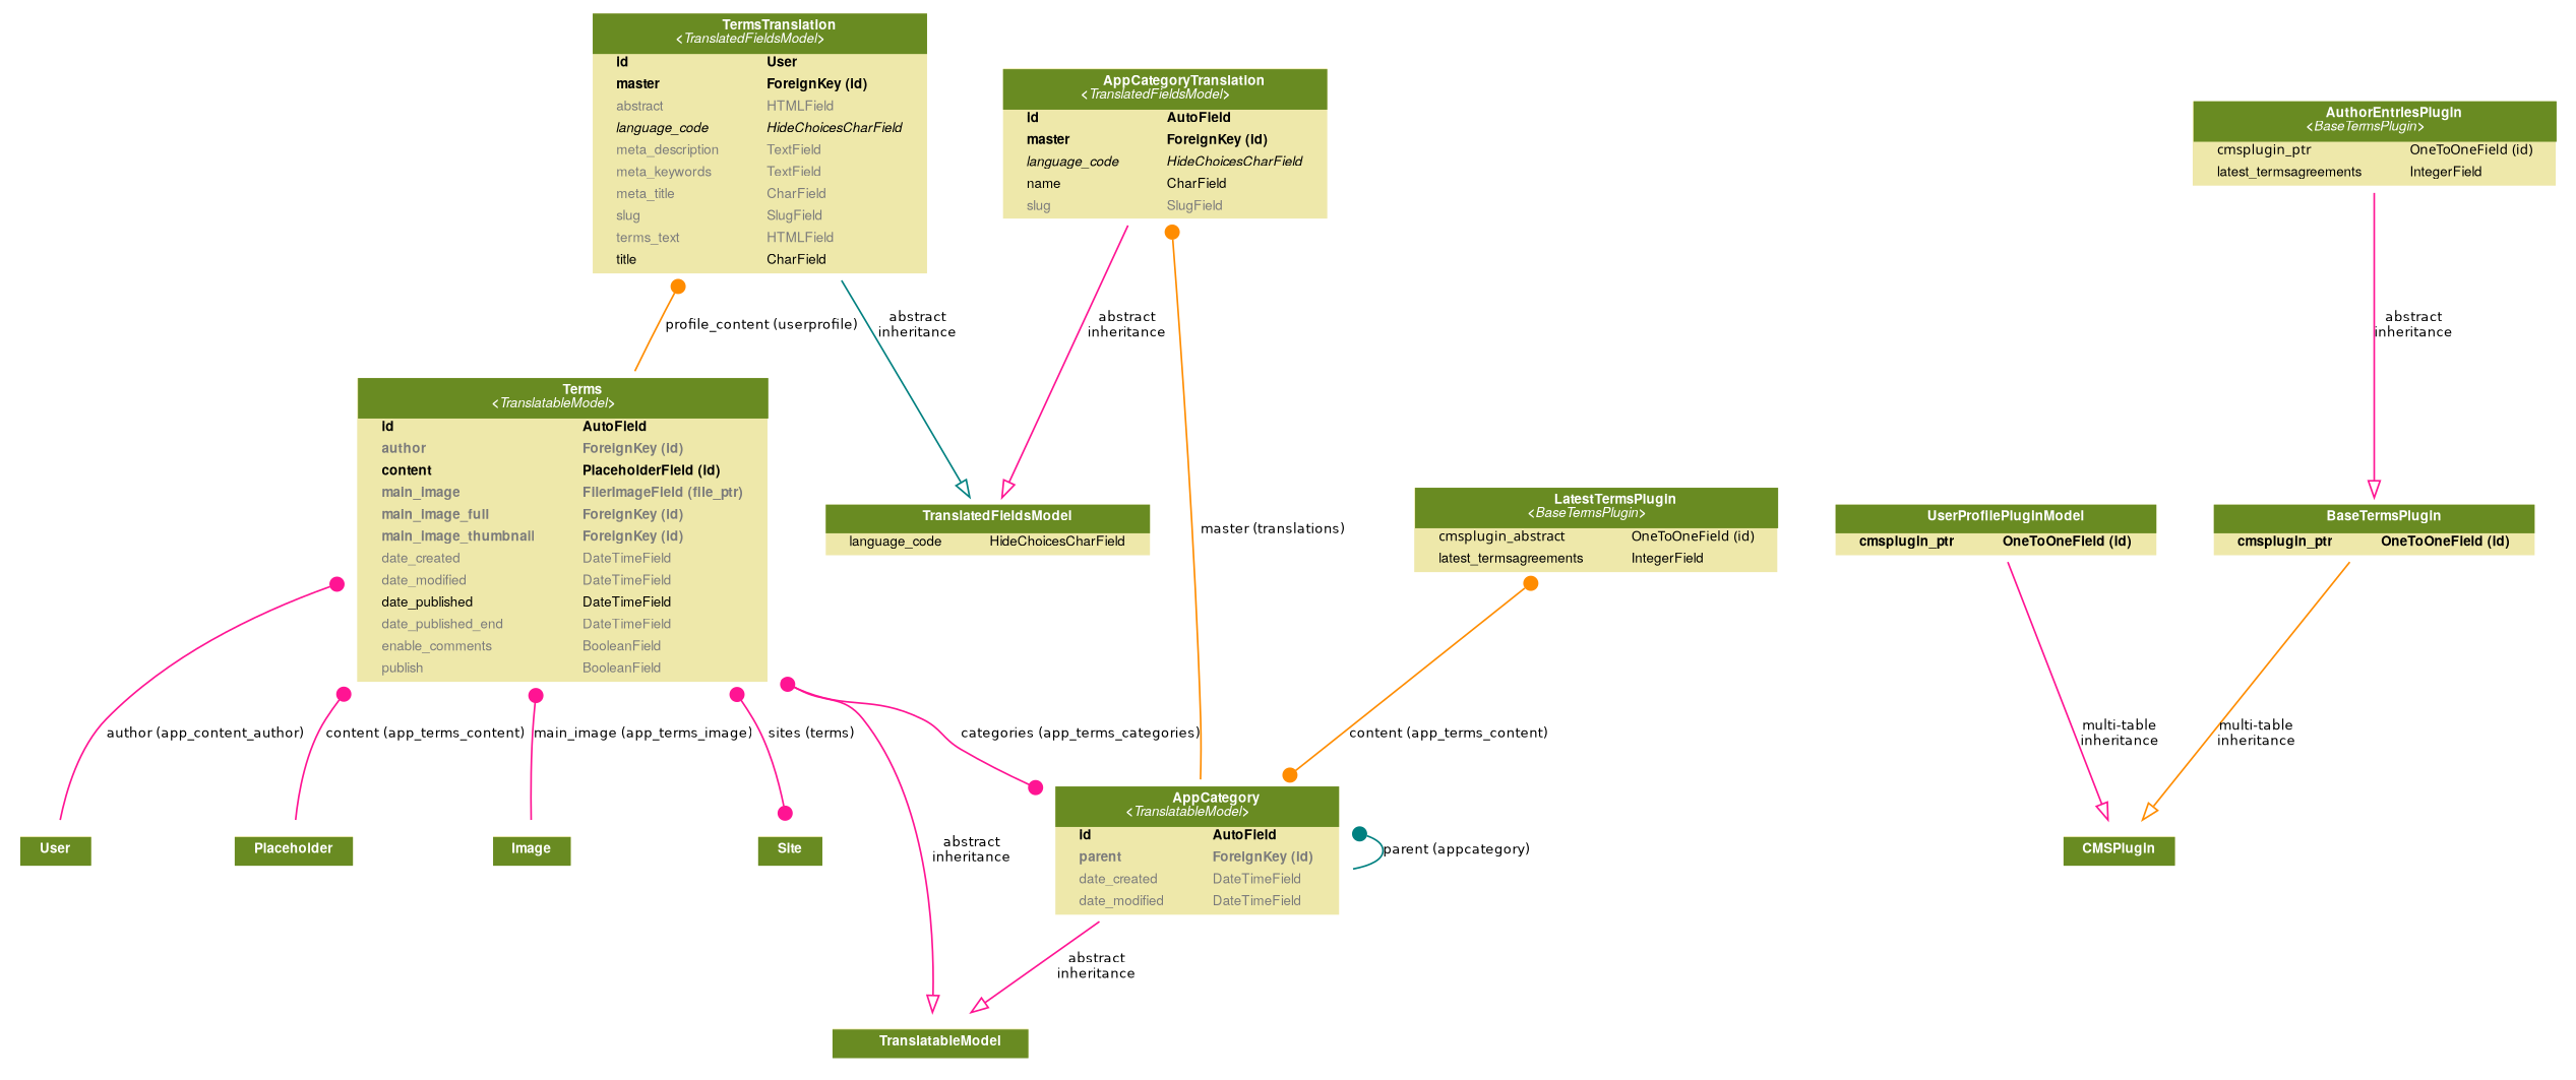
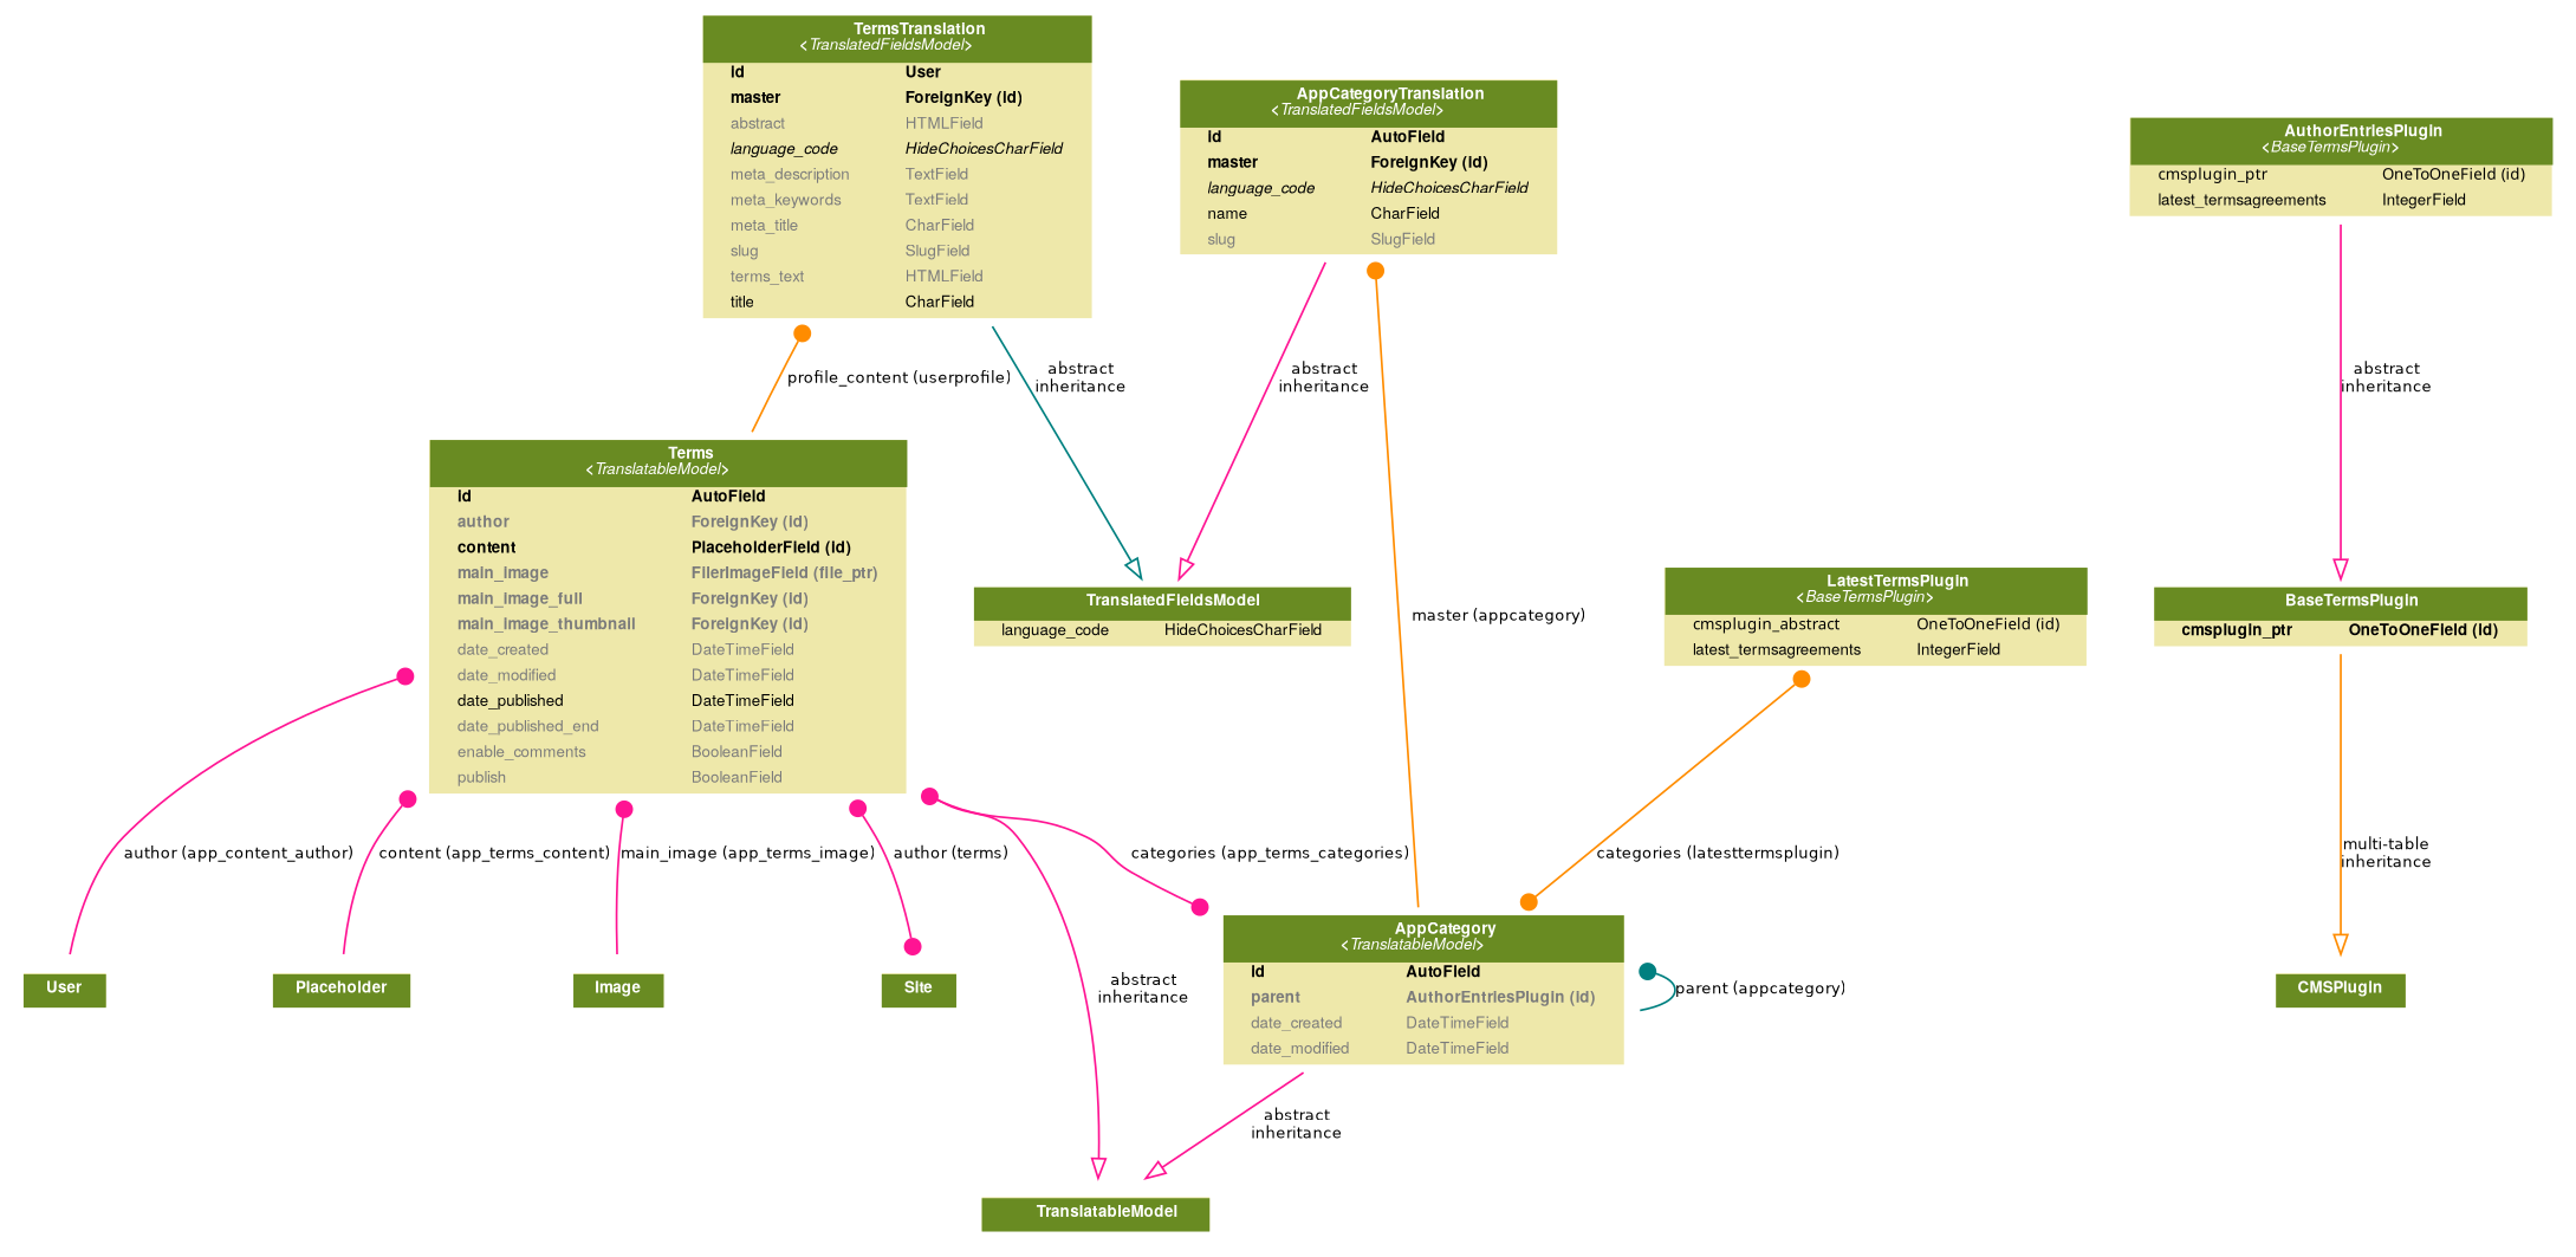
  digraph {
    fontname=Helvetica
    fontsize=8
    splines=true
    node [fontname=Helvetica fontsize=8 shape=plaintext]
    edge [arrowhead=empty arrowtail=dot color=deeppink dir=both fontname=Helvetica fontsize=8]
    n1 [label=<     <TABLE BGCOLOR="palegoldenrod" BORDER="0" CELLBORDER="0" CELLSPACING="0">     <TR><TD COLSPAN="2" CELLPADDING="4" ALIGN="CENTER" BGCOLOR="olivedrab4">     <FONT FACE="Helvetica Bold" COLOR="white">     TranslatedFieldsModel     </FONT></TD></TR>        <TR><TD ALIGN="LEFT" BORDER="0">     <FONT FACE="Helvetica ">language_code</FONT>     </TD><TD ALIGN="LEFT">     <FONT FACE="Helvetica ">HideChoicesCharField</FONT>     </TD></TR>        </TABLE>     >]
    n2 [label=<     <TABLE BGCOLOR="palegoldenrod" BORDER="0" CELLBORDER="0" CELLSPACING="0">     <TR><TD COLSPAN="2" CELLPADDING="4" ALIGN="CENTER" BGCOLOR="olivedrab4">     <FONT FACE="Helvetica Bold" COLOR="white">     BaseTermsPlugin     </FONT></TD></TR>        <TR><TD ALIGN="LEFT" BORDER="0">     <FONT FACE="Helvetica Bold">cmsplugin_ptr</FONT>     </TD><TD ALIGN="LEFT">     <FONT FACE="Helvetica Bold">OneToOneField (id)</FONT>     </TD></TR>        </TABLE>     >]
    n3 [label=<   <TABLE BGCOLOR="palegoldenrod" BORDER="0" CELLBORDER="0" CELLSPACING="0">   <TR><TD COLSPAN="2" CELLPADDING="4" ALIGN="CENTER" BGCOLOR="olivedrab4">   <FONT FACE="Helvetica Bold" COLOR="white">CMSPlugin</FONT>   </TD></TR>   </TABLE>   >]
    n4 [label=<     <TABLE BGCOLOR="palegoldenrod" BORDER="0" CELLBORDER="0" CELLSPACING="0">     <TR><TD COLSPAN="2" CELLPADDING="4" ALIGN="CENTER" BGCOLOR="olivedrab4">     <FONT FACE="Helvetica Bold" COLOR="white">     TranslatableModel     </FONT></TD></TR>        </TABLE>     >]
    n5 [label=<   <TABLE BGCOLOR="palegoldenrod" BORDER="0" CELLBORDER="0" CELLSPACING="0">   <TR><TD COLSPAN="2" CELLPADDING="4" ALIGN="CENTER" BGCOLOR="olivedrab4">   <FONT FACE="Helvetica Bold" COLOR="white">User</FONT>   </TD></TR>   </TABLE>   >]
    n6 [label=<   <TABLE BGCOLOR="palegoldenrod" BORDER="0" CELLBORDER="0" CELLSPACING="0">   <TR><TD COLSPAN="2" CELLPADDING="4" ALIGN="CENTER" BGCOLOR="olivedrab4">   <FONT FACE="Helvetica Bold" COLOR="white">Placeholder</FONT>   </TD></TR>   </TABLE>   >]
-   n7 [label=<     <TABLE BGCOLOR="palegoldenrod" BORDER="0" CELLBORDER="0" CELLSPACING="0">     <TR><TD COLSPAN="2" CELLPADDING="4" ALIGN="CENTER" BGCOLOR="olivedrab4">     <FONT FACE="Helvetica Bold" COLOR="white">     UserProfilePluginModel     </FONT></TD></TR>        <TR><TD ALIGN="LEFT" BORDER="0">     <FONT FACE="Helvetica Bold">cmsplugin_ptr</FONT>     </TD><TD ALIGN="LEFT">     <FONT FACE="Helvetica Bold">OneToOneField (id)</FONT>     </TD></TR>        </TABLE>     >]
    n8 [label=<     <TABLE BGCOLOR="palegoldenrod" BORDER="0" CELLBORDER="0" CELLSPACING="0">     <TR><TD COLSPAN="2" CELLPADDING="4" ALIGN="CENTER" BGCOLOR="olivedrab4">     <FONT FACE="Helvetica Bold" COLOR="white">     AppCategoryTranslation<BR/>&lt;<FONT FACE="Helvetica Italic">TranslatedFieldsModel</FONT>&gt;     </FONT></TD></TR>        <TR><TD ALIGN="LEFT" BORDER="0">     <FONT FACE="Helvetica Bold">id</FONT>     </TD><TD ALIGN="LEFT">     <FONT FACE="Helvetica Bold">AutoField</FONT>     </TD></TR>        <TR><TD ALIGN="LEFT" BORDER="0">     <FONT FACE="Helvetica Bold">master</FONT>     </TD><TD ALIGN="LEFT">     <FONT FACE="Helvetica Bold">ForeignKey (id)</FONT>     </TD></TR>        <TR><TD ALIGN="LEFT" BORDER="0">     <FONT FACE="Helvetica Italic">language_code</FONT>     </TD><TD ALIGN="LEFT">     <FONT FACE="Helvetica Italic">HideChoicesCharField</FONT>     </TD></TR>        <TR><TD ALIGN="LEFT" BORDER="0">     <FONT FACE="Helvetica ">name</FONT>     </TD><TD ALIGN="LEFT">     <FONT FACE="Helvetica ">CharField</FONT>     </TD></TR>        <TR><TD ALIGN="LEFT" BORDER="0">     <FONT COLOR="#7B7B7B" FACE="Helvetica ">slug</FONT>     </TD><TD ALIGN="LEFT">     <FONT COLOR="#7B7B7B" FACE="Helvetica ">SlugField</FONT>     </TD></TR>        </TABLE>     >]
-   n9 [label=<     <TABLE BGCOLOR="palegoldenrod" BORDER="0" CELLBORDER="0" CELLSPACING="0">     <TR><TD COLSPAN="2" CELLPADDING="4" ALIGN="CENTER" BGCOLOR="olivedrab4">     <FONT FACE="Helvetica Bold" COLOR="white">     AppCategory<BR/>&lt;<FONT FACE="Helvetica Italic">TranslatableModel</FONT>&gt;     </FONT></TD></TR>        <TR><TD ALIGN="LEFT" BORDER="0">     <FONT FACE="Helvetica Bold">id</FONT>     </TD><TD ALIGN="LEFT">     <FONT FACE="Helvetica Bold">AutoField</FONT>     </TD></TR>        <TR><TD ALIGN="LEFT" BORDER="0">     <FONT COLOR="#7B7B7B" FACE="Helvetica Bold">parent</FONT>     </TD><TD ALIGN="LEFT">     <FONT COLOR="#7B7B7B" FACE="Helvetica Bold">ForeignKey (id)</FONT>     </TD></TR>        <TR><TD ALIGN="LEFT" BORDER="0">     <FONT COLOR="#7B7B7B" FACE="Helvetica ">date_created</FONT>     </TD><TD ALIGN="LEFT">     <FONT COLOR="#7B7B7B" FACE="Helvetica ">DateTimeField</FONT>     </TD></TR>        <TR><TD ALIGN="LEFT" BORDER="0">     <FONT COLOR="#7B7B7B" FACE="Helvetica ">date_modified</FONT>     </TD><TD ALIGN="LEFT">     <FONT COLOR="#7B7B7B" FACE="Helvetica ">DateTimeField</FONT>     </TD></TR>        </TABLE>     >]
+   n9 [label=<     <TABLE BGCOLOR="palegoldenrod" BORDER="0" CELLBORDER="0" CELLSPACING="0">     <TR><TD COLSPAN="2" CELLPADDING="4" ALIGN="CENTER" BGCOLOR="olivedrab4">     <FONT FACE="Helvetica Bold" COLOR="white">     AppCategory<BR/>&lt;<FONT FACE="Helvetica Italic">TranslatableModel</FONT>&gt;     </FONT></TD></TR>        <TR><TD ALIGN="LEFT" BORDER="0">     <FONT FACE="Helvetica Bold">id</FONT>     </TD><TD ALIGN="LEFT">     <FONT FACE="Helvetica Bold">AutoField</FONT>     </TD></TR>        <TR><TD ALIGN="LEFT" BORDER="0">     <FONT COLOR="#7B7B7B" FACE="Helvetica Bold">parent</FONT>     </TD><TD ALIGN="LEFT">     <FONT COLOR="#7B7B7B" FACE="Helvetica Bold">AuthorEntriesPlugin (id)</FONT>     </TD></TR>        <TR><TD ALIGN="LEFT" BORDER="0">     <FONT COLOR="#7B7B7B" FACE="Helvetica ">date_created</FONT>     </TD><TD ALIGN="LEFT">     <FONT COLOR="#7B7B7B" FACE="Helvetica ">DateTimeField</FONT>     </TD></TR>        <TR><TD ALIGN="LEFT" BORDER="0">     <FONT COLOR="#7B7B7B" FACE="Helvetica ">date_modified</FONT>     </TD><TD ALIGN="LEFT">     <FONT COLOR="#7B7B7B" FACE="Helvetica ">DateTimeField</FONT>     </TD></TR>        </TABLE>     >]
    n10 [label=<     <TABLE BGCOLOR="palegoldenrod" BORDER="0" CELLBORDER="0" CELLSPACING="0">     <TR><TD COLSPAN="2" CELLPADDING="4" ALIGN="CENTER" BGCOLOR="olivedrab4">     <FONT FACE="Helvetica Bold" COLOR="white">     TermsTranslation<BR/>&lt;<FONT FACE="Helvetica Italic">TranslatedFieldsModel</FONT>&gt;     </FONT></TD></TR>        <TR><TD ALIGN="LEFT" BORDER="0">     <FONT FACE="Helvetica Bold">id</FONT>     </TD><TD ALIGN="LEFT">     <FONT FACE="Helvetica Bold">User</FONT>     </TD></TR>        <TR><TD ALIGN="LEFT" BORDER="0">     <FONT FACE="Helvetica Bold">master</FONT>     </TD><TD ALIGN="LEFT">     <FONT FACE="Helvetica Bold">ForeignKey (id)</FONT>     </TD></TR>        <TR><TD ALIGN="LEFT" BORDER="0">     <FONT COLOR="#7B7B7B" FACE="Helvetica ">abstract</FONT>     </TD><TD ALIGN="LEFT">     <FONT COLOR="#7B7B7B" FACE="Helvetica ">HTMLField</FONT>     </TD></TR>        <TR><TD ALIGN="LEFT" BORDER="0">     <FONT FACE="Helvetica Italic">language_code</FONT>     </TD><TD ALIGN="LEFT">     <FONT FACE="Helvetica Italic">HideChoicesCharField</FONT>     </TD></TR>        <TR><TD ALIGN="LEFT" BORDER="0">     <FONT COLOR="#7B7B7B" FACE="Helvetica ">meta_description</FONT>     </TD><TD ALIGN="LEFT">     <FONT COLOR="#7B7B7B" FACE="Helvetica ">TextField</FONT>     </TD></TR>        <TR><TD ALIGN="LEFT" BORDER="0">     <FONT COLOR="#7B7B7B" FACE="Helvetica ">meta_keywords</FONT>     </TD><TD ALIGN="LEFT">     <FONT COLOR="#7B7B7B" FACE="Helvetica ">TextField</FONT>     </TD></TR>        <TR><TD ALIGN="LEFT" BORDER="0">     <FONT COLOR="#7B7B7B" FACE="Helvetica ">meta_title</FONT>     </TD><TD ALIGN="LEFT">     <FONT COLOR="#7B7B7B" FACE="Helvetica ">CharField</FONT>     </TD></TR>        <TR><TD ALIGN="LEFT" BORDER="0">     <FONT COLOR="#7B7B7B" FACE="Helvetica ">slug</FONT>     </TD><TD ALIGN="LEFT">     <FONT COLOR="#7B7B7B" FACE="Helvetica ">SlugField</FONT>     </TD></TR>        <TR><TD ALIGN="LEFT" BORDER="0">     <FONT COLOR="#7B7B7B" FACE="Helvetica ">terms_text</FONT>     </TD><TD ALIGN="LEFT">     <FONT COLOR="#7B7B7B" FACE="Helvetica ">HTMLField</FONT>     </TD></TR>        <TR><TD ALIGN="LEFT" BORDER="0">     <FONT FACE="Helvetica ">title</FONT>     </TD><TD ALIGN="LEFT">     <FONT FACE="Helvetica ">CharField</FONT>     </TD></TR>        </TABLE>     >]
    n11 [label=<     <TABLE BGCOLOR="palegoldenrod" BORDER="0" CELLBORDER="0" CELLSPACING="0">     <TR><TD COLSPAN="2" CELLPADDING="4" ALIGN="CENTER" BGCOLOR="olivedrab4">     <FONT FACE="Helvetica Bold" COLOR="white">     Terms<BR/>&lt;<FONT FACE="Helvetica Italic">TranslatableModel</FONT>&gt;     </FONT></TD></TR>        <TR><TD ALIGN="LEFT" BORDER="0">     <FONT FACE="Helvetica Bold">id</FONT>     </TD><TD ALIGN="LEFT">     <FONT FACE="Helvetica Bold">AutoField</FONT>     </TD></TR>        <TR><TD ALIGN="LEFT" BORDER="0">     <FONT COLOR="#7B7B7B" FACE="Helvetica Bold">author</FONT>     </TD><TD ALIGN="LEFT">     <FONT COLOR="#7B7B7B" FACE="Helvetica Bold">ForeignKey (id)</FONT>     </TD></TR>        <TR><TD ALIGN="LEFT" BORDER="0">     <FONT FACE="Helvetica Bold">content</FONT>     </TD><TD ALIGN="LEFT">     <FONT FACE="Helvetica Bold">PlaceholderField (id)</FONT>     </TD></TR>        <TR><TD ALIGN="LEFT" BORDER="0">     <FONT COLOR="#7B7B7B" FACE="Helvetica Bold">main_image</FONT>     </TD><TD ALIGN="LEFT">     <FONT COLOR="#7B7B7B" FACE="Helvetica Bold">FilerImageField (file_ptr)</FONT>     </TD></TR>        <TR><TD ALIGN="LEFT" BORDER="0">     <FONT COLOR="#7B7B7B" FACE="Helvetica Bold">main_image_full</FONT>     </TD><TD ALIGN="LEFT">     <FONT COLOR="#7B7B7B" FACE="Helvetica Bold">ForeignKey (id)</FONT>     </TD></TR>        <TR><TD ALIGN="LEFT" BORDER="0">     <FONT COLOR="#7B7B7B" FACE="Helvetica Bold">main_image_thumbnail</FONT>     </TD><TD ALIGN="LEFT">     <FONT COLOR="#7B7B7B" FACE="Helvetica Bold">ForeignKey (id)</FONT>     </TD></TR>        <TR><TD ALIGN="LEFT" BORDER="0">     <FONT COLOR="#7B7B7B" FACE="Helvetica ">date_created</FONT>     </TD><TD ALIGN="LEFT">     <FONT COLOR="#7B7B7B" FACE="Helvetica ">DateTimeField</FONT>     </TD></TR>        <TR><TD ALIGN="LEFT" BORDER="0">     <FONT COLOR="#7B7B7B" FACE="Helvetica ">date_modified</FONT>     </TD><TD ALIGN="LEFT">     <FONT COLOR="#7B7B7B" FACE="Helvetica ">DateTimeField</FONT>     </TD></TR>        <TR><TD ALIGN="LEFT" BORDER="0">     <FONT FACE="Helvetica ">date_published</FONT>     </TD><TD ALIGN="LEFT">     <FONT FACE="Helvetica ">DateTimeField</FONT>     </TD></TR>        <TR><TD ALIGN="LEFT" BORDER="0">     <FONT COLOR="#7B7B7B" FACE="Helvetica ">date_published_end</FONT>     </TD><TD ALIGN="LEFT">     <FONT COLOR="#7B7B7B" FACE="Helvetica ">DateTimeField</FONT>     </TD></TR>        <TR><TD ALIGN="LEFT" BORDER="0">     <FONT COLOR="#7B7B7B" FACE="Helvetica ">enable_comments</FONT>     </TD><TD ALIGN="LEFT">     <FONT COLOR="#7B7B7B" FACE="Helvetica ">BooleanField</FONT>     </TD></TR>        <TR><TD ALIGN="LEFT" BORDER="0">     <FONT COLOR="#7B7B7B" FACE="Helvetica ">publish</FONT>     </TD><TD ALIGN="LEFT">     <FONT COLOR="#7B7B7B" FACE="Helvetica ">BooleanField</FONT>     </TD></TR>        </TABLE>     >]
    n12 [label=<   <TABLE BGCOLOR="palegoldenrod" BORDER="0" CELLBORDER="0" CELLSPACING="0">   <TR><TD COLSPAN="2" CELLPADDING="4" ALIGN="CENTER" BGCOLOR="olivedrab4">   <FONT FACE="Helvetica Bold" COLOR="white">Image</FONT>   </TD></TR>   </TABLE>   >]
    n13 [label=<   <TABLE BGCOLOR="palegoldenrod" BORDER="0" CELLBORDER="0" CELLSPACING="0">   <TR><TD COLSPAN="2" CELLPADDING="4" ALIGN="CENTER" BGCOLOR="olivedrab4">   <FONT FACE="Helvetica Bold" COLOR="white">Site</FONT>   </TD></TR>   </TABLE>   >]
    n14 [label=<     <TABLE BGCOLOR="palegoldenrod" BORDER="0" CELLBORDER="0" CELLSPACING="0">     <TR><TD COLSPAN="2" CELLPADDING="4" ALIGN="CENTER" BGCOLOR="olivedrab4">     <FONT FACE="Helvetica Bold" COLOR="white">     LatestTermsPlugin<BR/>&lt;<FONT FACE="Helvetica Italic">BaseTermsPlugin</FONT>&gt;     </FONT></TD></TR>        <TR><TD ALIGN="LEFT" BORDER="0">     <FONT FACE="Helvetica ItalicBold">cmsplugin_abstract</FONT>     </TD><TD ALIGN="LEFT">     <FONT FACE="Helvetica ItalicBold">OneToOneField (id)</FONT>     </TD></TR>        <TR><TD ALIGN="LEFT" BORDER="0">     <FONT FACE="Helvetica ">latest_termsagreements</FONT>     </TD><TD ALIGN="LEFT">     <FONT FACE="Helvetica ">IntegerField</FONT>     </TD></TR>        </TABLE>     >]
    n15 [label=<     <TABLE BGCOLOR="palegoldenrod" BORDER="0" CELLBORDER="0" CELLSPACING="0">     <TR><TD COLSPAN="2" CELLPADDING="4" ALIGN="CENTER" BGCOLOR="olivedrab4">     <FONT FACE="Helvetica Bold" COLOR="white">     AuthorEntriesPlugin<BR/>&lt;<FONT FACE="Helvetica Italic">BaseTermsPlugin</FONT>&gt;     </FONT></TD></TR>        <TR><TD ALIGN="LEFT" BORDER="0">     <FONT FACE="Helvetica ItalicBold">cmsplugin_ptr</FONT>     </TD><TD ALIGN="LEFT">     <FONT FACE="Helvetica ItalicBold">OneToOneField (id)</FONT>     </TD></TR>        <TR><TD ALIGN="LEFT" BORDER="0">     <FONT FACE="Helvetica ">latest_termsagreements</FONT>     </TD><TD ALIGN="LEFT">     <FONT FACE="Helvetica ">IntegerField</FONT>     </TD></TR>        </TABLE>     >]
    n2 -> n3 [arrowtail=none color=darkorange label="multi-table\ninheritance"]
-   n7 -> n3 [arrowtail=none label="multi-table\ninheritance"]
    n8 -> n1 [arrowtail=none label="abstract\ninheritance"]
-   n8 -> n9 [arrowhead=none color=darkorange label="master (translations)"]
+   n8 -> n9 [arrowhead=none color=darkorange label="master (appcategory)"]
    n9 -> n4 [arrowtail=none label="abstract\ninheritance"]
    n9 -> n9 [arrowhead=none color=teal label="parent (appcategory)"]
    n10 -> n1 [arrowtail=none color=teal label="abstract\ninheritance"]
    n10 -> n11 [arrowhead=none color=darkorange label="profile_content (userprofile)"]
    n11 -> n4 [arrowtail=none label="abstract\ninheritance"]
    n11 -> n5 [arrowhead=none label="author (app_content_author)"]
    n11 -> n6 [arrowhead=none label="content (app_terms_content)"]
    n11 -> n9 [arrowhead=dot label="categories (app_terms_categories)"]
    n11 -> n12 [arrowhead=none label="main_image (app_terms_image)"]
-   n11 -> n13 [arrowhead=dot label="sites (terms)"]
-   n14 -> n9 [arrowhead=dot color=darkorange label="content (app_terms_content)"]
+   n11 -> n13 [arrowhead=dot label="author (terms)"]
+   n14 -> n9 [arrowhead=dot color=darkorange label="categories (latesttermsplugin)"]
    n15 -> n2 [arrowtail=none label="abstract\ninheritance"]
  }
